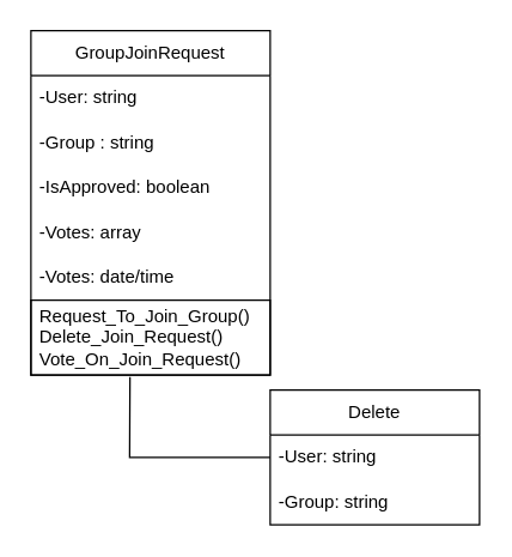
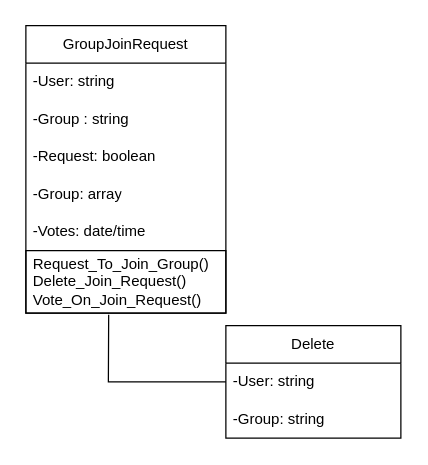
  <mxCell id="0" />
  <mxCell id="1" parent="0" />
  <mxCell id="2" value="GroupJoinRequest" style="swimlane;fontStyle=0;childLayout=stackLayout;horizontal=1;startSize=30;horizontalStack=0;resizeParent=1;resizeParentMax=0;resizeLast=0;collapsible=1;marginBottom=0;whiteSpace=wrap;html=1;" vertex="1" parent="1"><mxGeometry x="20" y="20" width="160" height="230" as="geometry" /></mxCell>
  <mxCell id="3" value="-User: string" style="text;strokeColor=none;fillColor=none;align=left;verticalAlign=middle;spacingLeft=4;spacingRight=4;overflow=hidden;points=[[0,0.5],[1,0.5]];portConstraint=eastwest;rotatable=0;whiteSpace=wrap;html=1;" vertex="1" parent="2"><mxGeometry y="30" width="160" height="30" as="geometry" /></mxCell>
  <mxCell id="4" value="-Group : string" style="text;strokeColor=none;fillColor=none;align=left;verticalAlign=middle;spacingLeft=4;spacingRight=4;overflow=hidden;points=[[0,0.5],[1,0.5]];portConstraint=eastwest;rotatable=0;whiteSpace=wrap;html=1;" vertex="1" parent="2"><mxGeometry y="60" width="160" height="30" as="geometry" /></mxCell>
- <mxCell id="5" value="-IsApproved: boolean" style="text;strokeColor=none;fillColor=none;align=left;verticalAlign=middle;spacingLeft=4;spacingRight=4;overflow=hidden;points=[[0,0.5],[1,0.5]];portConstraint=eastwest;rotatable=0;whiteSpace=wrap;html=1;" vertex="1" parent="2"><mxGeometry y="90" width="160" height="30" as="geometry" /></mxCell>
- <mxCell id="6" value="-Votes: array" style="text;strokeColor=none;fillColor=none;align=left;verticalAlign=middle;spacingLeft=4;spacingRight=4;overflow=hidden;points=[[0,0.5],[1,0.5]];portConstraint=eastwest;rotatable=0;whiteSpace=wrap;html=1;" vertex="1" parent="2"><mxGeometry y="120" width="160" height="30" as="geometry" /></mxCell>
+ <mxCell id="5" value="-Request: boolean" style="text;strokeColor=none;fillColor=none;align=left;verticalAlign=middle;spacingLeft=4;spacingRight=4;overflow=hidden;points=[[0,0.5],[1,0.5]];portConstraint=eastwest;rotatable=0;whiteSpace=wrap;html=1;" vertex="1" parent="2"><mxGeometry y="90" width="160" height="30" as="geometry" /></mxCell>
+ <mxCell id="6" value="-Group: array" style="text;strokeColor=none;fillColor=none;align=left;verticalAlign=middle;spacingLeft=4;spacingRight=4;overflow=hidden;points=[[0,0.5],[1,0.5]];portConstraint=eastwest;rotatable=0;whiteSpace=wrap;html=1;" vertex="1" parent="2"><mxGeometry y="120" width="160" height="30" as="geometry" /></mxCell>
  <mxCell id="7" value="-Votes: date/time" style="text;strokeColor=none;fillColor=none;align=left;verticalAlign=middle;spacingLeft=4;spacingRight=4;overflow=hidden;points=[[0,0.5],[1,0.5]];portConstraint=eastwest;rotatable=0;whiteSpace=wrap;html=1;" vertex="1" parent="2"><mxGeometry y="150" width="160" height="30" as="geometry" /></mxCell>
  <mxCell id="8" value="Request_To_Join_Group()&lt;div&gt;Delete_Join_Request()&lt;/div&gt;&lt;div&gt;Vote_On_Join_Request()&lt;/div&gt;" style="text;strokeColor=default;fillColor=none;align=left;verticalAlign=middle;spacingLeft=4;spacingRight=4;overflow=hidden;points=[[0,0.5],[1,0.5]];portConstraint=eastwest;rotatable=0;whiteSpace=wrap;html=1;" vertex="1" parent="2"><mxGeometry y="180" width="160" height="50" as="geometry" /></mxCell>
  <mxCell id="9" value="Delete" style="swimlane;fontStyle=0;childLayout=stackLayout;horizontal=1;startSize=30;horizontalStack=0;resizeParent=1;resizeParentMax=0;resizeLast=0;collapsible=1;marginBottom=0;whiteSpace=wrap;html=1;" vertex="1" parent="1"><mxGeometry x="180" y="260" width="140" height="90" as="geometry" /></mxCell>
  <mxCell id="10" value="-User: string" style="text;strokeColor=none;fillColor=none;align=left;verticalAlign=middle;spacingLeft=4;spacingRight=4;overflow=hidden;points=[[0,0.5],[1,0.5]];portConstraint=eastwest;rotatable=0;whiteSpace=wrap;html=1;" vertex="1" parent="9"><mxGeometry y="30" width="140" height="30" as="geometry" /></mxCell>
  <mxCell id="11" value="-Group: string" style="text;strokeColor=none;fillColor=none;align=left;verticalAlign=middle;spacingLeft=4;spacingRight=4;overflow=hidden;points=[[0,0.5],[1,0.5]];portConstraint=eastwest;rotatable=0;whiteSpace=wrap;html=1;" vertex="1" parent="9"><mxGeometry y="60" width="140" height="30" as="geometry" /></mxCell>
  <mxCell id="12" value="" style="endArrow=none;html=1;rounded=0;exitX=0.414;exitY=1.027;exitDx=0;exitDy=0;exitPerimeter=0;entryX=0;entryY=0.5;entryDx=0;entryDy=0;" edge="1" parent="1" source="8" target="10"><mxGeometry width="50" height="50" relative="1" as="geometry"><mxPoint x="190" y="250" as="sourcePoint" /><mxPoint x="240" y="200" as="targetPoint" /><Array as="points"><mxPoint x="86" y="305" /></Array></mxGeometry></mxCell>
